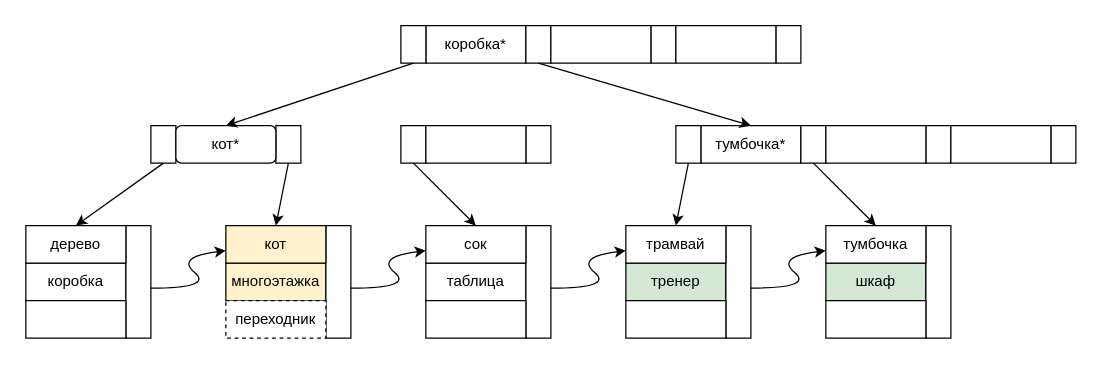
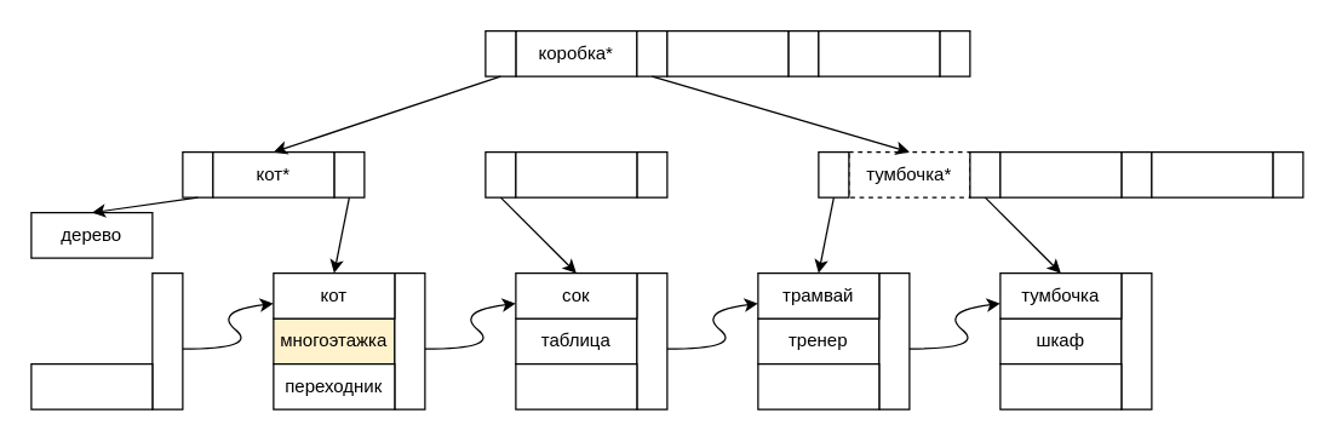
  <mxCell id="0" />
  <mxCell id="1" parent="0" />
  <mxCell id="2" value="" style="group" vertex="1" connectable="0" parent="1"><mxGeometry x="320" y="20" width="320" height="30" as="geometry" /></mxCell>
  <mxCell id="3" value="коробка*" style="rounded=0;whiteSpace=wrap;html=1;" vertex="1" parent="2"><mxGeometry x="20" width="80" height="30" as="geometry" /></mxCell>
  <mxCell id="4" value="" style="rounded=0;whiteSpace=wrap;html=1;" vertex="1" parent="2"><mxGeometry width="20" height="30" as="geometry" /></mxCell>
  <mxCell id="5" value="" style="rounded=0;whiteSpace=wrap;html=1;" vertex="1" parent="2"><mxGeometry x="100" width="20" height="30" as="geometry" /></mxCell>
  <mxCell id="6" value="" style="rounded=0;whiteSpace=wrap;html=1;" vertex="1" parent="2"><mxGeometry x="200" width="20" height="30" as="geometry" /></mxCell>
  <mxCell id="7" value="" style="rounded=0;whiteSpace=wrap;html=1;" vertex="1" parent="2"><mxGeometry x="120" width="80" height="30" as="geometry" /></mxCell>
  <mxCell id="8" value="" style="rounded=0;whiteSpace=wrap;html=1;" vertex="1" parent="2"><mxGeometry x="300" width="20" height="30" as="geometry" /></mxCell>
  <mxCell id="9" value="" style="rounded=0;whiteSpace=wrap;html=1;" vertex="1" parent="2"><mxGeometry x="220" width="80" height="30" as="geometry" /></mxCell>
  <mxCell id="10" value="" style="group" vertex="1" connectable="0" parent="1"><mxGeometry x="120" y="100" width="320" height="30" as="geometry" /></mxCell>
  <mxCell id="11" value="" style="rounded=0;whiteSpace=wrap;html=1;" vertex="1" parent="10"><mxGeometry width="20" height="30" as="geometry" /></mxCell>
  <mxCell id="12" value="" style="rounded=0;whiteSpace=wrap;html=1;" vertex="1" parent="10"><mxGeometry x="100" width="20" height="30" as="geometry" /></mxCell>
  <mxCell id="13" value="" style="rounded=0;whiteSpace=wrap;html=1;" vertex="1" parent="10"><mxGeometry x="200" width="20" height="30" as="geometry" /></mxCell>
  <mxCell id="14" value="" style="rounded=0;whiteSpace=wrap;html=1;" vertex="1" parent="10"><mxGeometry x="300" width="20" height="30" as="geometry" /></mxCell>
  <mxCell id="15" value="" style="rounded=0;whiteSpace=wrap;html=1;" vertex="1" parent="10"><mxGeometry x="220" width="80" height="30" as="geometry" /></mxCell>
- <mxCell id="16" value="кот*" style="whiteSpace=wrap;html=1;rounded=1;" vertex="1" parent="10"><mxGeometry x="20" width="80" height="30" as="geometry" /></mxCell>
+ <mxCell id="16" value="кот*" style="rounded=0;whiteSpace=wrap;html=1;" vertex="1" parent="10"><mxGeometry x="20" width="80" height="30" as="geometry" /></mxCell>
  <mxCell id="17" value="" style="group" vertex="1" connectable="0" parent="1"><mxGeometry x="540" y="100" width="320" height="30" as="geometry" /></mxCell>
- <mxCell id="18" value="тумбочка*" style="rounded=0;whiteSpace=wrap;html=1;" vertex="1" parent="17"><mxGeometry x="20" width="80" height="30" as="geometry" /></mxCell>
+ <mxCell id="18" value="тумбочка*" style="rounded=0;whiteSpace=wrap;html=1;dashed=1;" vertex="1" parent="17"><mxGeometry x="20" width="80" height="30" as="geometry" /></mxCell>
  <mxCell id="19" value="" style="rounded=0;whiteSpace=wrap;html=1;" vertex="1" parent="17"><mxGeometry width="20" height="30" as="geometry" /></mxCell>
  <mxCell id="20" value="" style="rounded=0;whiteSpace=wrap;html=1;" vertex="1" parent="17"><mxGeometry x="100" width="20" height="30" as="geometry" /></mxCell>
  <mxCell id="21" value="" style="rounded=0;whiteSpace=wrap;html=1;" vertex="1" parent="17"><mxGeometry x="200" width="20" height="30" as="geometry" /></mxCell>
  <mxCell id="22" value="" style="rounded=0;whiteSpace=wrap;html=1;" vertex="1" parent="17"><mxGeometry x="120" width="80" height="30" as="geometry" /></mxCell>
  <mxCell id="23" value="" style="rounded=0;whiteSpace=wrap;html=1;" vertex="1" parent="17"><mxGeometry x="300" width="20" height="30" as="geometry" /></mxCell>
  <mxCell id="24" value="" style="rounded=0;whiteSpace=wrap;html=1;" vertex="1" parent="17"><mxGeometry x="220" width="80" height="30" as="geometry" /></mxCell>
- <mxCell id="25" value="коробка" style="rounded=0;whiteSpace=wrap;html=1;" vertex="1" parent="1"><mxGeometry x="20" y="210" width="80" height="30" as="geometry" /></mxCell>
  <mxCell id="26" value="" style="rounded=0;whiteSpace=wrap;html=1;" vertex="1" parent="1"><mxGeometry x="100" y="180" width="20" height="90" as="geometry" /></mxCell>
  <mxCell id="27" value="" style="rounded=0;whiteSpace=wrap;html=1;" vertex="1" parent="1"><mxGeometry x="20" y="240" width="80" height="30" as="geometry" /></mxCell>
- <mxCell id="28" value="дерево" style="rounded=0;whiteSpace=wrap;html=1;" vertex="1" parent="1"><mxGeometry x="20" y="180" width="80" height="30" as="geometry" /></mxCell>
+ <mxCell id="28" value="дерево" style="rounded=0;whiteSpace=wrap;html=1;" vertex="1" parent="1"><mxGeometry x="20" y="140" width="80" height="30" as="geometry" /></mxCell>
  <mxCell id="29" value="многоэтажка" style="rounded=0;whiteSpace=wrap;html=1;fillColor=#fff2cc;" vertex="1" parent="1"><mxGeometry x="180" y="210" width="80" height="30" as="geometry" /></mxCell>
  <mxCell id="30" value="" style="rounded=0;whiteSpace=wrap;html=1;" vertex="1" parent="1"><mxGeometry x="260" y="180" width="20" height="90" as="geometry" /></mxCell>
- <mxCell id="31" value="переходник" style="rounded=0;whiteSpace=wrap;html=1;dashed=1;" vertex="1" parent="1"><mxGeometry x="180" y="240" width="80" height="30" as="geometry" /></mxCell>
- <mxCell id="32" value="кот" style="rounded=0;whiteSpace=wrap;html=1;fillColor=#fff2cc;" vertex="1" parent="1"><mxGeometry x="180" y="180" width="80" height="30" as="geometry" /></mxCell>
+ <mxCell id="31" value="переходник" style="rounded=0;whiteSpace=wrap;html=1;" vertex="1" parent="1"><mxGeometry x="180" y="240" width="80" height="30" as="geometry" /></mxCell>
+ <mxCell id="32" value="кот" style="rounded=0;whiteSpace=wrap;html=1;" vertex="1" parent="1"><mxGeometry x="180" y="180" width="80" height="30" as="geometry" /></mxCell>
  <mxCell id="33" value="таблица" style="rounded=0;whiteSpace=wrap;html=1;" vertex="1" parent="1"><mxGeometry x="340" y="210" width="80" height="30" as="geometry" /></mxCell>
  <mxCell id="34" value="" style="rounded=0;whiteSpace=wrap;html=1;" vertex="1" parent="1"><mxGeometry x="420" y="180" width="20" height="90" as="geometry" /></mxCell>
  <mxCell id="35" value="" style="rounded=0;whiteSpace=wrap;html=1;" vertex="1" parent="1"><mxGeometry x="340" y="240" width="80" height="30" as="geometry" /></mxCell>
  <mxCell id="36" value="сок" style="rounded=0;whiteSpace=wrap;html=1;" vertex="1" parent="1"><mxGeometry x="340" y="180" width="80" height="30" as="geometry" /></mxCell>
- <mxCell id="37" value="тренер" style="rounded=0;whiteSpace=wrap;html=1;fillColor=#d5e8d4;" vertex="1" parent="1"><mxGeometry x="500" y="210" width="80" height="30" as="geometry" /></mxCell>
+ <mxCell id="37" value="тренер" style="rounded=0;whiteSpace=wrap;html=1;" vertex="1" parent="1"><mxGeometry x="500" y="210" width="80" height="30" as="geometry" /></mxCell>
  <mxCell id="38" value="" style="rounded=0;whiteSpace=wrap;html=1;" vertex="1" parent="1"><mxGeometry x="580" y="180" width="20" height="90" as="geometry" /></mxCell>
  <mxCell id="39" value="" style="rounded=0;whiteSpace=wrap;html=1;" vertex="1" parent="1"><mxGeometry x="500" y="240" width="80" height="30" as="geometry" /></mxCell>
  <mxCell id="40" value="трамвай" style="rounded=0;whiteSpace=wrap;html=1;" vertex="1" parent="1"><mxGeometry x="500" y="180" width="80" height="30" as="geometry" /></mxCell>
- <mxCell id="41" value="шкаф" style="rounded=0;whiteSpace=wrap;html=1;fillColor=#d5e8d4;" vertex="1" parent="1"><mxGeometry x="660" y="210" width="80" height="30" as="geometry" /></mxCell>
+ <mxCell id="41" value="шкаф" style="rounded=0;whiteSpace=wrap;html=1;" vertex="1" parent="1"><mxGeometry x="660" y="210" width="80" height="30" as="geometry" /></mxCell>
  <mxCell id="42" value="" style="rounded=0;whiteSpace=wrap;html=1;" vertex="1" parent="1"><mxGeometry x="740" y="180" width="20" height="90" as="geometry" /></mxCell>
  <mxCell id="43" value="" style="rounded=0;whiteSpace=wrap;html=1;" vertex="1" parent="1"><mxGeometry x="660" y="240" width="80" height="30" as="geometry" /></mxCell>
  <mxCell id="44" value="тумбочка" style="rounded=0;whiteSpace=wrap;html=1;" vertex="1" parent="1"><mxGeometry x="660" y="180" width="80" height="30" as="geometry" /></mxCell>
  <mxCell id="45" value="" style="endArrow=classic;html=1;rounded=0;exitX=0.5;exitY=1;exitDx=0;exitDy=0;entryX=0.5;entryY=0;entryDx=0;entryDy=0;" edge="1" parent="1" source="4" target="16"><mxGeometry width="50" height="50" relative="1" as="geometry"><mxPoint x="430" y="190" as="sourcePoint" /><mxPoint x="480" y="140" as="targetPoint" /></mxGeometry></mxCell>
  <mxCell id="46" value="" style="endArrow=classic;html=1;rounded=0;exitX=0.5;exitY=1;exitDx=0;exitDy=0;entryX=0.5;entryY=0;entryDx=0;entryDy=0;" edge="1" parent="1" source="5" target="18"><mxGeometry width="50" height="50" relative="1" as="geometry"><mxPoint x="400" y="60" as="sourcePoint" /><mxPoint x="280" y="100" as="targetPoint" /></mxGeometry></mxCell>
  <mxCell id="47" value="" style="endArrow=classic;html=1;rounded=0;exitX=0.5;exitY=1;exitDx=0;exitDy=0;entryX=0.5;entryY=0;entryDx=0;entryDy=0;" edge="1" parent="1" source="11" target="28"><mxGeometry width="50" height="50" relative="1" as="geometry"><mxPoint x="440" y="60" as="sourcePoint" /><mxPoint x="570" y="100" as="targetPoint" /></mxGeometry></mxCell>
  <mxCell id="48" value="" style="endArrow=classic;html=1;rounded=0;exitX=0.5;exitY=1;exitDx=0;exitDy=0;entryX=0.5;entryY=0;entryDx=0;entryDy=0;" edge="1" parent="1" source="12" target="32"><mxGeometry width="50" height="50" relative="1" as="geometry"><mxPoint x="170" y="130" as="sourcePoint" /><mxPoint x="150" y="200" as="targetPoint" /></mxGeometry></mxCell>
  <mxCell id="49" value="" style="endArrow=classic;html=1;rounded=0;exitX=0.5;exitY=1;exitDx=0;exitDy=0;entryX=0.5;entryY=0;entryDx=0;entryDy=0;" edge="1" parent="1" source="13" target="36"><mxGeometry width="50" height="50" relative="1" as="geometry"><mxPoint x="270" y="130" as="sourcePoint" /><mxPoint x="310" y="200" as="targetPoint" /></mxGeometry></mxCell>
  <mxCell id="50" value="" style="endArrow=classic;html=1;rounded=0;exitX=0.5;exitY=1;exitDx=0;exitDy=0;entryX=0.5;entryY=0;entryDx=0;entryDy=0;" edge="1" parent="1" source="19" target="40"><mxGeometry width="50" height="50" relative="1" as="geometry"><mxPoint x="440" y="130" as="sourcePoint" /><mxPoint x="530" y="200" as="targetPoint" /></mxGeometry></mxCell>
  <mxCell id="51" value="" style="endArrow=classic;html=1;rounded=0;exitX=0.5;exitY=1;exitDx=0;exitDy=0;entryX=0.5;entryY=0;entryDx=0;entryDy=0;" edge="1" parent="1" source="20" target="44"><mxGeometry width="50" height="50" relative="1" as="geometry"><mxPoint x="590" y="130" as="sourcePoint" /><mxPoint x="690" y="200" as="targetPoint" /></mxGeometry></mxCell>
  <mxCell id="52" value="" style="curved=1;endArrow=classic;html=1;rounded=0;exitX=1;exitY=0.5;exitDx=0;exitDy=0;entryX=0;entryY=0.5;entryDx=0;entryDy=0;" edge="1" parent="1"><mxGeometry width="50" height="50" relative="1" as="geometry"><mxPoint x="120" y="230" as="sourcePoint" /><mxPoint x="180" y="200" as="targetPoint" /><Array as="points"><mxPoint x="170" y="230" /><mxPoint y="205" x="140" /></Array></mxGeometry></mxCell>
  <mxCell id="53" value="" style="curved=1;endArrow=classic;html=1;rounded=0;exitX=1;exitY=0.5;exitDx=0;exitDy=0;entryX=0;entryY=0.5;entryDx=0;entryDy=0;" edge="1" parent="1"><mxGeometry width="50" height="50" relative="1" as="geometry"><mxPoint x="280" y="230" as="sourcePoint" /><mxPoint x="340" y="200" as="targetPoint" /><Array as="points"><mxPoint x="330" y="230" /><mxPoint x="300" y="205" /></Array></mxGeometry></mxCell>
  <mxCell id="54" value="" style="curved=1;endArrow=classic;html=1;rounded=0;exitX=1;exitY=0.5;exitDx=0;exitDy=0;entryX=0;entryY=0.5;entryDx=0;entryDy=0;" edge="1" parent="1"><mxGeometry width="50" height="50" relative="1" as="geometry"><mxPoint x="440" y="230" as="sourcePoint" /><mxPoint x="500" y="200" as="targetPoint" /><Array as="points"><mxPoint x="490" y="230" /><mxPoint x="460" y="205" /></Array></mxGeometry></mxCell>
  <mxCell id="55" value="" style="curved=1;endArrow=classic;html=1;rounded=0;exitX=1;exitY=0.5;exitDx=0;exitDy=0;entryX=0;entryY=0.5;entryDx=0;entryDy=0;" edge="1" parent="1"><mxGeometry width="50" height="50" relative="1" as="geometry"><mxPoint x="600" y="230" as="sourcePoint" /><mxPoint x="660" y="200" as="targetPoint" /><Array as="points"><mxPoint x="650" y="230" /><mxPoint x="620" y="205" /></Array></mxGeometry></mxCell>
